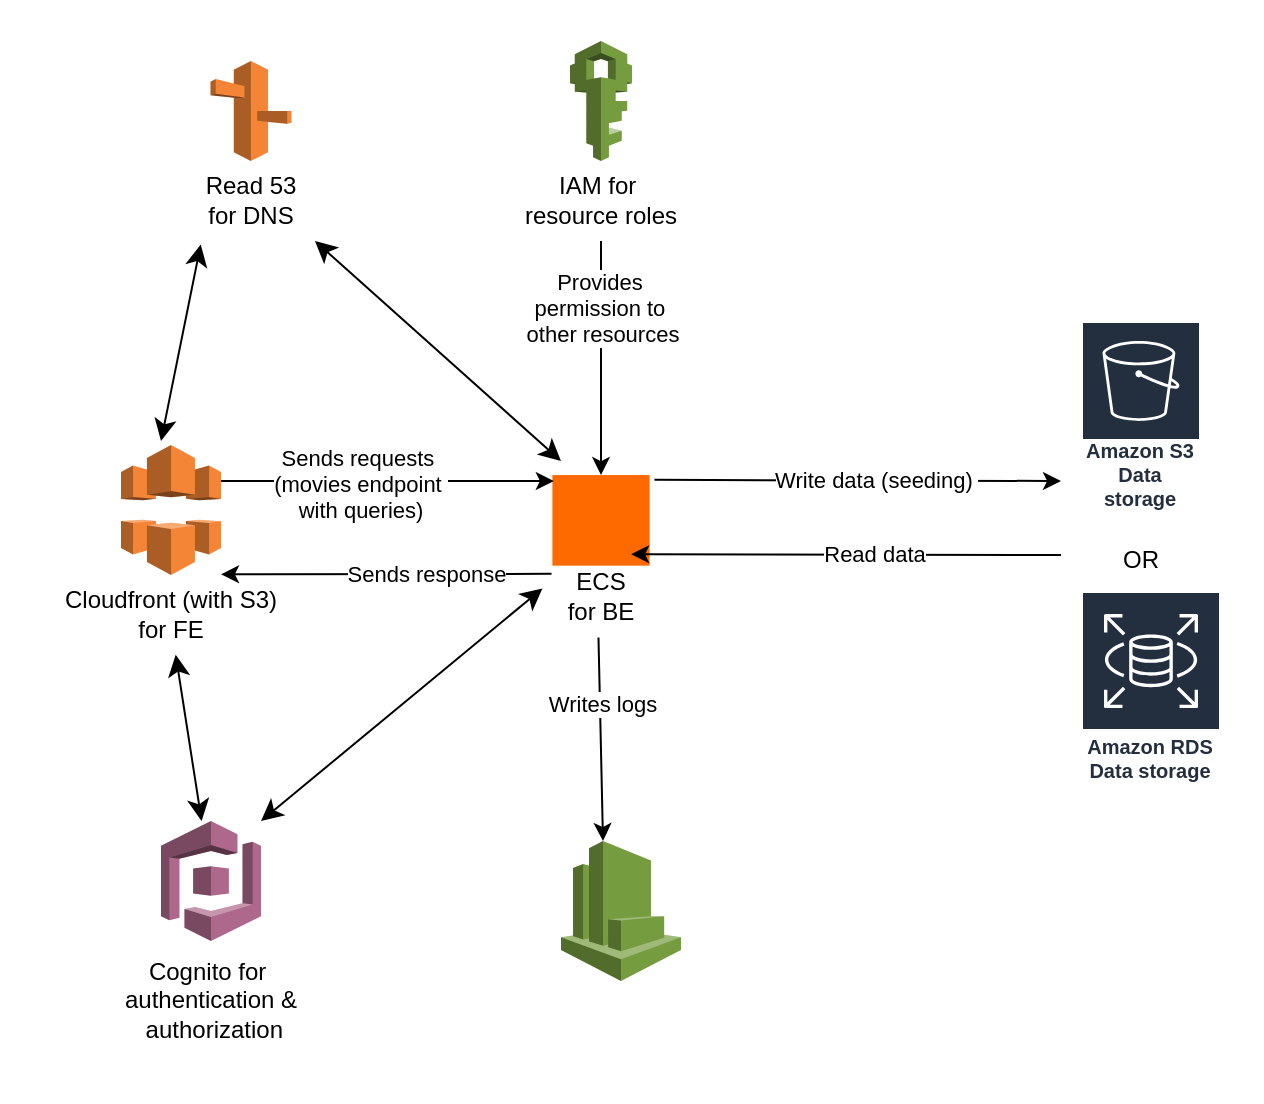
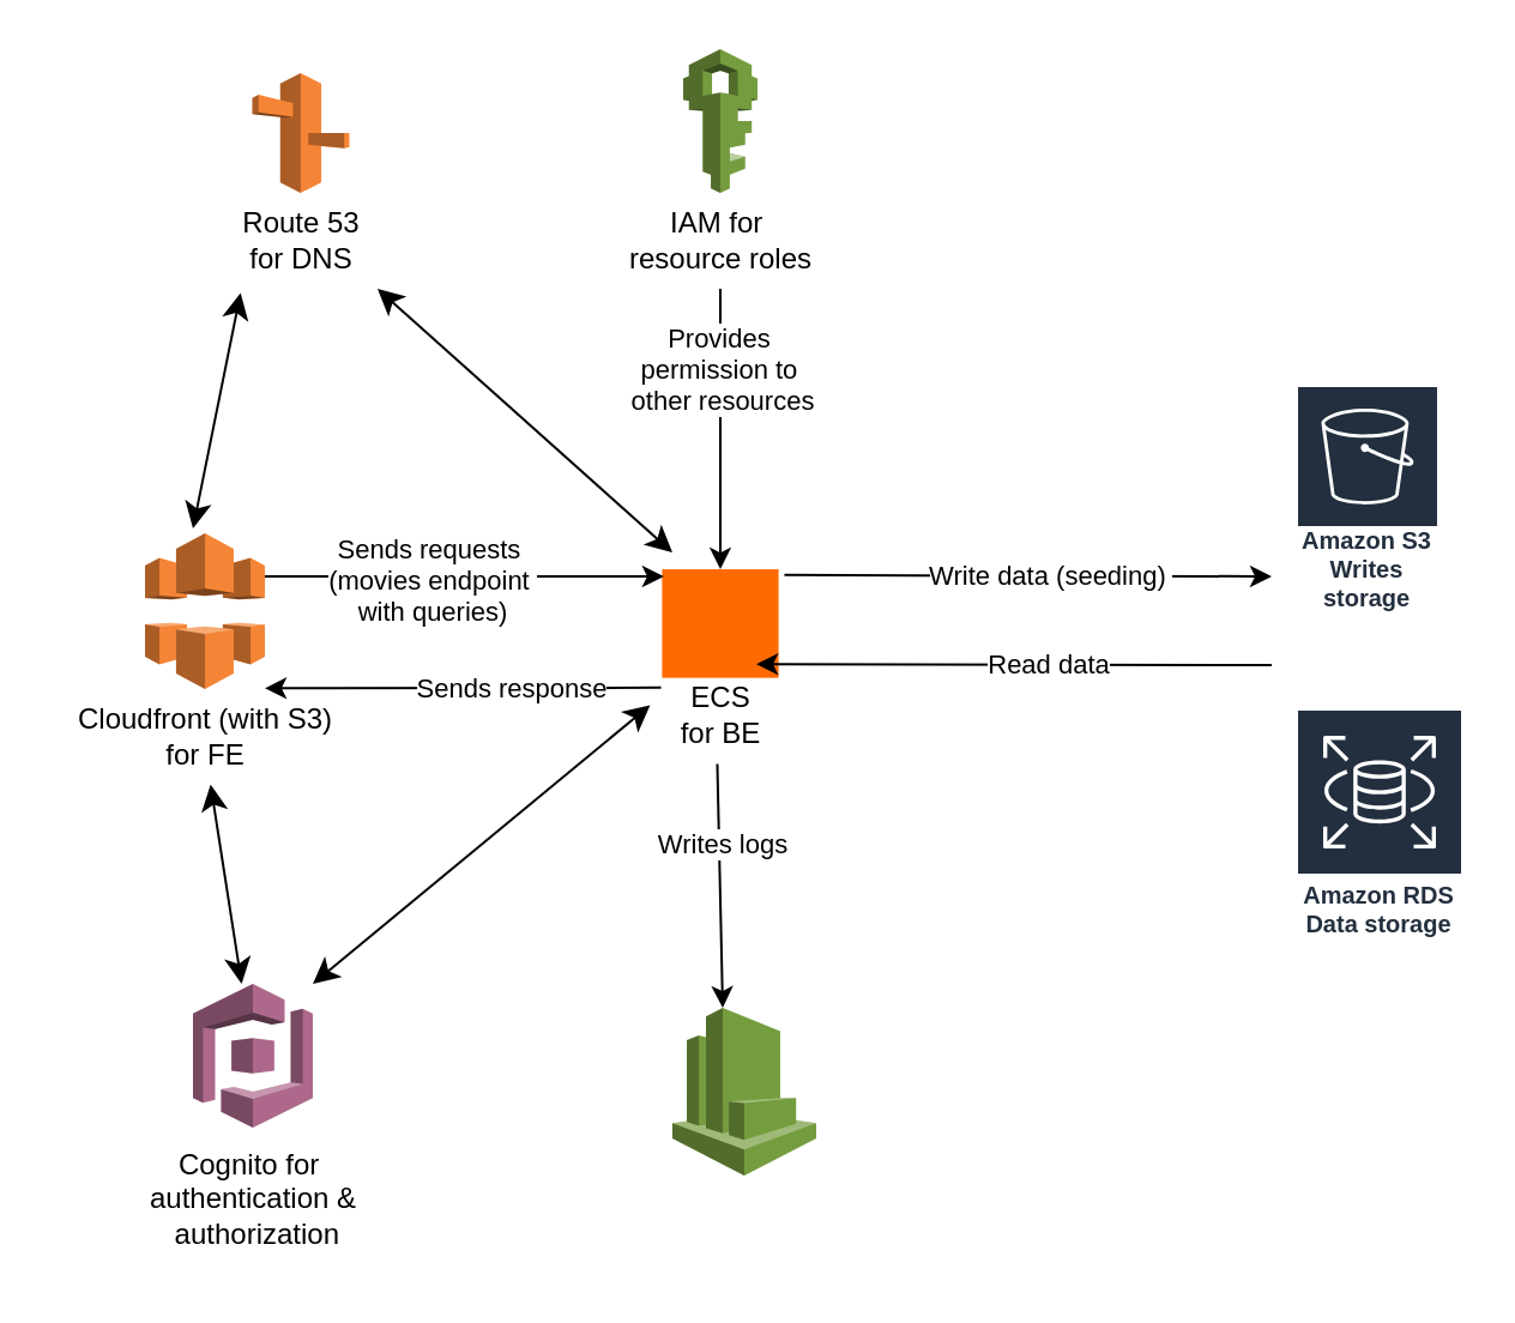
  <mxCell id="0" />
  <mxCell id="1" parent="0" />
  <mxCell id="2" value="" style="group" vertex="1" connectable="0" parent="1"><mxGeometry x="240" y="237.03" width="120" height="81" as="geometry" /></mxCell>
  <mxCell id="3" value="" style="points=[];aspect=fixed;html=1;align=center;shadow=0;dashed=0;fillColor=#FF6A00;strokeColor=none;shape=mxgraph.alibaba_cloud.ecs_elastic_compute_service;" vertex="1" parent="2"><mxGeometry x="35.7" width="48.6" height="45.3" as="geometry" /></mxCell>
  <mxCell id="4" value="ECS&lt;div&gt;for BE&lt;/div&gt;" style="text;html=1;align=center;verticalAlign=middle;resizable=0;points=[];autosize=1;strokeColor=none;fillColor=none;" vertex="1" parent="2"><mxGeometry x="30" y="41" width="60" height="40" as="geometry" /></mxCell>
  <mxCell id="5" value="" style="group" vertex="1" connectable="0" parent="1"><mxGeometry x="540" y="160" width="70" height="235.05" as="geometry" /></mxCell>
- <mxCell id="6" value="Amazon S3 Data storage" style="sketch=0;outlineConnect=0;fontColor=#232F3E;gradientColor=none;strokeColor=#ffffff;fillColor=#232F3E;dashed=0;verticalLabelPosition=middle;verticalAlign=bottom;align=center;html=1;whiteSpace=wrap;fontSize=10;fontStyle=1;spacing=3;shape=mxgraph.aws4.productIcon;prIcon=mxgraph.aws4.s3;" vertex="1" parent="5"><mxGeometry width="60" height="99.35" as="geometry" /></mxCell>
- <mxCell id="7" value="OR" style="text;html=1;align=center;verticalAlign=middle;resizable=0;points=[];autosize=1;strokeColor=none;fillColor=none;" vertex="1" parent="5"><mxGeometry x="10" y="105.05" width="40" height="30" as="geometry" /></mxCell>
+ <mxCell id="6" value="Amazon S3 Writes storage" style="sketch=0;outlineConnect=0;fontColor=#232F3E;gradientColor=none;strokeColor=#ffffff;fillColor=#232F3E;dashed=0;verticalLabelPosition=middle;verticalAlign=bottom;align=center;html=1;whiteSpace=wrap;fontSize=10;fontStyle=1;spacing=3;shape=mxgraph.aws4.productIcon;prIcon=mxgraph.aws4.s3;" vertex="1" parent="5"><mxGeometry width="60" height="99.35" as="geometry" /></mxCell>
  <mxCell id="8" value="Amazon RDS Data storage" style="sketch=0;outlineConnect=0;fontColor=#232F3E;gradientColor=none;strokeColor=#ffffff;fillColor=#232F3E;dashed=0;verticalLabelPosition=middle;verticalAlign=bottom;align=center;html=1;whiteSpace=wrap;fontSize=10;fontStyle=1;spacing=3;shape=mxgraph.aws4.productIcon;prIcon=mxgraph.aws4.rds;" vertex="1" parent="5"><mxGeometry y="135.05" width="70" height="100" as="geometry" /></mxCell>
  <mxCell id="9" value="" style="endArrow=classic;html=1;rounded=0;exitX=1.05;exitY=0.053;exitDx=0;exitDy=0;exitPerimeter=0;" edge="1" parent="1" source="3"><mxGeometry width="50" height="50" relative="1" as="geometry"><mxPoint x="380" y="280" as="sourcePoint" /><mxPoint x="530" y="240" as="targetPoint" /></mxGeometry></mxCell>
  <mxCell id="10" value="Write data (seeding)&amp;nbsp;" style="edgeLabel;html=1;align=center;verticalAlign=middle;resizable=0;points=[];" vertex="1" connectable="0" parent="9"><mxGeometry x="0.096" relative="1" as="geometry"><mxPoint as="offset" /></mxGeometry></mxCell>
  <mxCell id="11" value="" style="endArrow=classic;html=1;rounded=0;entryX=0.751;entryY=-0.036;entryDx=0;entryDy=0;entryPerimeter=0;" edge="1" parent="1" target="4"><mxGeometry width="50" height="50" relative="1" as="geometry"><mxPoint x="530" y="277" as="sourcePoint" /><mxPoint x="430" y="280" as="targetPoint" /></mxGeometry></mxCell>
  <mxCell id="12" value="Read data" style="edgeLabel;html=1;align=center;verticalAlign=middle;resizable=0;points=[];" vertex="1" connectable="0" parent="11"><mxGeometry x="-0.121" relative="1" as="geometry"><mxPoint as="offset" /></mxGeometry></mxCell>
  <mxCell id="13" value="" style="edgeStyle=none;orthogonalLoop=1;jettySize=auto;html=1;rounded=0;entryX=0.015;entryY=0.066;entryDx=0;entryDy=0;entryPerimeter=0;" edge="1" parent="1" target="3"><mxGeometry width="100" relative="1" as="geometry"><mxPoint x="110" y="240" as="sourcePoint" /><mxPoint x="280" y="260" as="targetPoint" /><Array as="points" /></mxGeometry></mxCell>
  <mxCell id="14" value="Sends requests&amp;nbsp;&lt;div&gt;(movies endpoint&amp;nbsp;&lt;/div&gt;&lt;div&gt;with queries)&lt;/div&gt;" style="edgeLabel;html=1;align=center;verticalAlign=middle;resizable=0;points=[];" vertex="1" connectable="0" parent="13"><mxGeometry x="-0.161" y="-1" relative="1" as="geometry"><mxPoint as="offset" /></mxGeometry></mxCell>
  <mxCell id="15" value="" style="edgeStyle=none;orthogonalLoop=1;jettySize=auto;html=1;rounded=0;entryX=1;entryY=0.79;entryDx=0;entryDy=0;entryPerimeter=0;exitX=-0.009;exitY=0.797;exitDx=0;exitDy=0;exitPerimeter=0;" edge="1" parent="1"><mxGeometry width="100" relative="1" as="geometry"><mxPoint x="275.263" y="286.424" as="sourcePoint" /><mxPoint x="110" y="286.64" as="targetPoint" /><Array as="points" /></mxGeometry></mxCell>
  <mxCell id="16" value="Sends response" style="edgeLabel;html=1;align=center;verticalAlign=middle;resizable=0;points=[];" vertex="1" connectable="0" parent="15"><mxGeometry x="-0.233" relative="1" as="geometry"><mxPoint as="offset" /></mxGeometry></mxCell>
  <mxCell id="17" value="" style="group" vertex="1" connectable="0" parent="1"><mxGeometry x="20" y="222" width="130" height="105" as="geometry" /></mxCell>
  <mxCell id="18" value="" style="outlineConnect=0;dashed=0;verticalLabelPosition=bottom;verticalAlign=top;align=center;html=1;shape=mxgraph.aws3.cloudfront;fillColor=#F58536;gradientColor=none;" vertex="1" parent="17"><mxGeometry x="40" width="50" height="65" as="geometry" /></mxCell>
  <mxCell id="19" value="Cloudfront (with S3)&lt;div&gt;&amp;nbsp;for FE&amp;nbsp;&lt;/div&gt;" style="text;html=1;align=center;verticalAlign=middle;resizable=0;points=[];autosize=1;strokeColor=none;fillColor=none;" vertex="1" parent="17"><mxGeometry y="65" width="130" height="40" as="geometry" /></mxCell>
  <mxCell id="20" value="" style="group" vertex="1" connectable="0" parent="1"><mxGeometry x="255" y="420" width="110" height="110" as="geometry" /></mxCell>
  <mxCell id="21" value="" style="outlineConnect=0;dashed=0;verticalLabelPosition=bottom;verticalAlign=top;align=center;html=1;shape=mxgraph.aws3.cloudwatch;fillColor=#759C3E;gradientColor=none;" vertex="1" parent="20"><mxGeometry x="25" width="60" height="70" as="geometry" /></mxCell>
  <mxCell id="22" value="" style="edgeStyle=none;orthogonalLoop=1;jettySize=auto;html=1;rounded=0;exitX=0.479;exitY=1.006;exitDx=0;exitDy=0;exitPerimeter=0;entryX=0.35;entryY=0;entryDx=0;entryDy=0;entryPerimeter=0;" edge="1" parent="1" source="4" target="21"><mxGeometry width="100" relative="1" as="geometry"><mxPoint x="280" y="370" as="sourcePoint" /><mxPoint x="380" y="370" as="targetPoint" /><Array as="points" /></mxGeometry></mxCell>
  <mxCell id="23" value="Writes logs" style="edgeLabel;html=1;align=center;verticalAlign=middle;resizable=0;points=[];" vertex="1" connectable="0" parent="22"><mxGeometry x="-0.348" y="1" relative="1" as="geometry"><mxPoint as="offset" /></mxGeometry></mxCell>
  <mxCell id="24" value="" style="group" vertex="1" connectable="0" parent="1"><mxGeometry x="250" y="20" width="100" height="100" as="geometry" /></mxCell>
  <mxCell id="25" value="" style="outlineConnect=0;dashed=0;verticalLabelPosition=bottom;verticalAlign=top;align=center;html=1;shape=mxgraph.aws3.iam;fillColor=#759C3E;gradientColor=none;" vertex="1" parent="24"><mxGeometry x="34.5" width="31" height="60" as="geometry" /></mxCell>
  <mxCell id="26" value="IAM for&amp;nbsp;&lt;div&gt;resource roles&lt;/div&gt;" style="text;html=1;align=center;verticalAlign=middle;resizable=0;points=[];autosize=1;strokeColor=none;fillColor=none;" vertex="1" parent="24"><mxGeometry y="60" width="100" height="40" as="geometry" /></mxCell>
  <mxCell id="27" value="" style="edgeStyle=orthogonalEdgeStyle;rounded=0;orthogonalLoop=1;jettySize=auto;html=1;" edge="1" parent="1" source="26" target="3"><mxGeometry relative="1" as="geometry" /></mxCell>
  <mxCell id="28" value="Provides&amp;nbsp;&lt;div&gt;permission to&amp;nbsp;&lt;/div&gt;&lt;div&gt;other resources&lt;/div&gt;" style="edgeLabel;html=1;align=center;verticalAlign=middle;resizable=0;points=[];" vertex="1" connectable="0" parent="27"><mxGeometry x="-0.443" relative="1" as="geometry"><mxPoint as="offset" /></mxGeometry></mxCell>
  <mxCell id="29" value="" style="group" vertex="1" connectable="0" parent="1"><mxGeometry x="50" y="410" width="110" height="120" as="geometry" /></mxCell>
  <mxCell id="30" value="" style="outlineConnect=0;dashed=0;verticalLabelPosition=bottom;verticalAlign=top;align=center;html=1;shape=mxgraph.aws3.cognito;fillColor=#AD688B;gradientColor=none;" vertex="1" parent="29"><mxGeometry x="30" width="50" height="60" as="geometry" /></mxCell>
  <mxCell id="31" value="Cognito for&amp;nbsp;&lt;div&gt;authentication &amp;amp;&lt;/div&gt;&lt;div&gt;&amp;nbsp;authorization&lt;/div&gt;" style="text;html=1;align=center;verticalAlign=middle;resizable=0;points=[];autosize=1;strokeColor=none;fillColor=none;" vertex="1" parent="29"><mxGeometry y="60" width="110" height="60" as="geometry" /></mxCell>
  <mxCell id="32" value="" style="edgeStyle=none;orthogonalLoop=1;jettySize=auto;html=1;endArrow=classic;startArrow=classic;endSize=8;startSize=8;rounded=0;exitX=0.518;exitY=0.996;exitDx=0;exitDy=0;exitPerimeter=0;" edge="1" parent="1" source="19" target="30"><mxGeometry width="100" relative="1" as="geometry"><mxPoint x="40" y="390" as="sourcePoint" /><mxPoint x="140" y="390" as="targetPoint" /><Array as="points" /></mxGeometry></mxCell>
  <mxCell id="33" value="" style="edgeStyle=none;orthogonalLoop=1;jettySize=auto;html=1;endArrow=classic;startArrow=classic;endSize=8;startSize=8;rounded=0;entryX=0.012;entryY=0.392;entryDx=0;entryDy=0;entryPerimeter=0;" edge="1" parent="1" target="4"><mxGeometry width="100" relative="1" as="geometry"><mxPoint x="130" y="410" as="sourcePoint" /><mxPoint x="210" y="400" as="targetPoint" /><Array as="points" /></mxGeometry></mxCell>
  <mxCell id="34" value="" style="group" vertex="1" connectable="0" parent="1"><mxGeometry x="90" y="30" width="70" height="90" as="geometry" /></mxCell>
  <mxCell id="35" value="" style="outlineConnect=0;dashed=0;verticalLabelPosition=bottom;verticalAlign=top;align=center;html=1;shape=mxgraph.aws3.route_53;fillColor=#F58536;gradientColor=none;" vertex="1" parent="34"><mxGeometry x="14.75" width="40.5" height="50" as="geometry" /></mxCell>
- <mxCell id="36" value="Read 53&lt;div&gt;for DNS&lt;/div&gt;" style="text;html=1;align=center;verticalAlign=middle;resizable=0;points=[];autosize=1;strokeColor=none;fillColor=none;" vertex="1" parent="34"><mxGeometry y="50" width="70" height="40" as="geometry" /></mxCell>
+ <mxCell id="36" value="Route 53&lt;div&gt;for DNS&lt;/div&gt;" style="text;html=1;align=center;verticalAlign=middle;resizable=0;points=[];autosize=1;strokeColor=none;fillColor=none;" vertex="1" parent="34"><mxGeometry y="50" width="70" height="40" as="geometry" /></mxCell>
  <mxCell id="37" value="" style="edgeStyle=none;orthogonalLoop=1;jettySize=auto;html=1;endArrow=classic;startArrow=classic;endSize=8;startSize=8;rounded=0;entryX=0.141;entryY=1.043;entryDx=0;entryDy=0;entryPerimeter=0;" edge="1" parent="1" target="36"><mxGeometry width="100" relative="1" as="geometry"><mxPoint x="80" y="220" as="sourcePoint" /><mxPoint x="150" y="140" as="targetPoint" /><Array as="points" /></mxGeometry></mxCell>
  <mxCell id="38" value="" style="edgeStyle=none;orthogonalLoop=1;jettySize=auto;html=1;endArrow=classic;startArrow=classic;endSize=8;startSize=8;rounded=0;exitX=0.957;exitY=1;exitDx=0;exitDy=0;exitPerimeter=0;" edge="1" parent="1" source="36"><mxGeometry width="100" relative="1" as="geometry"><mxPoint x="130" y="140" as="sourcePoint" /><mxPoint x="280" y="230" as="targetPoint" /><Array as="points" /></mxGeometry></mxCell>
